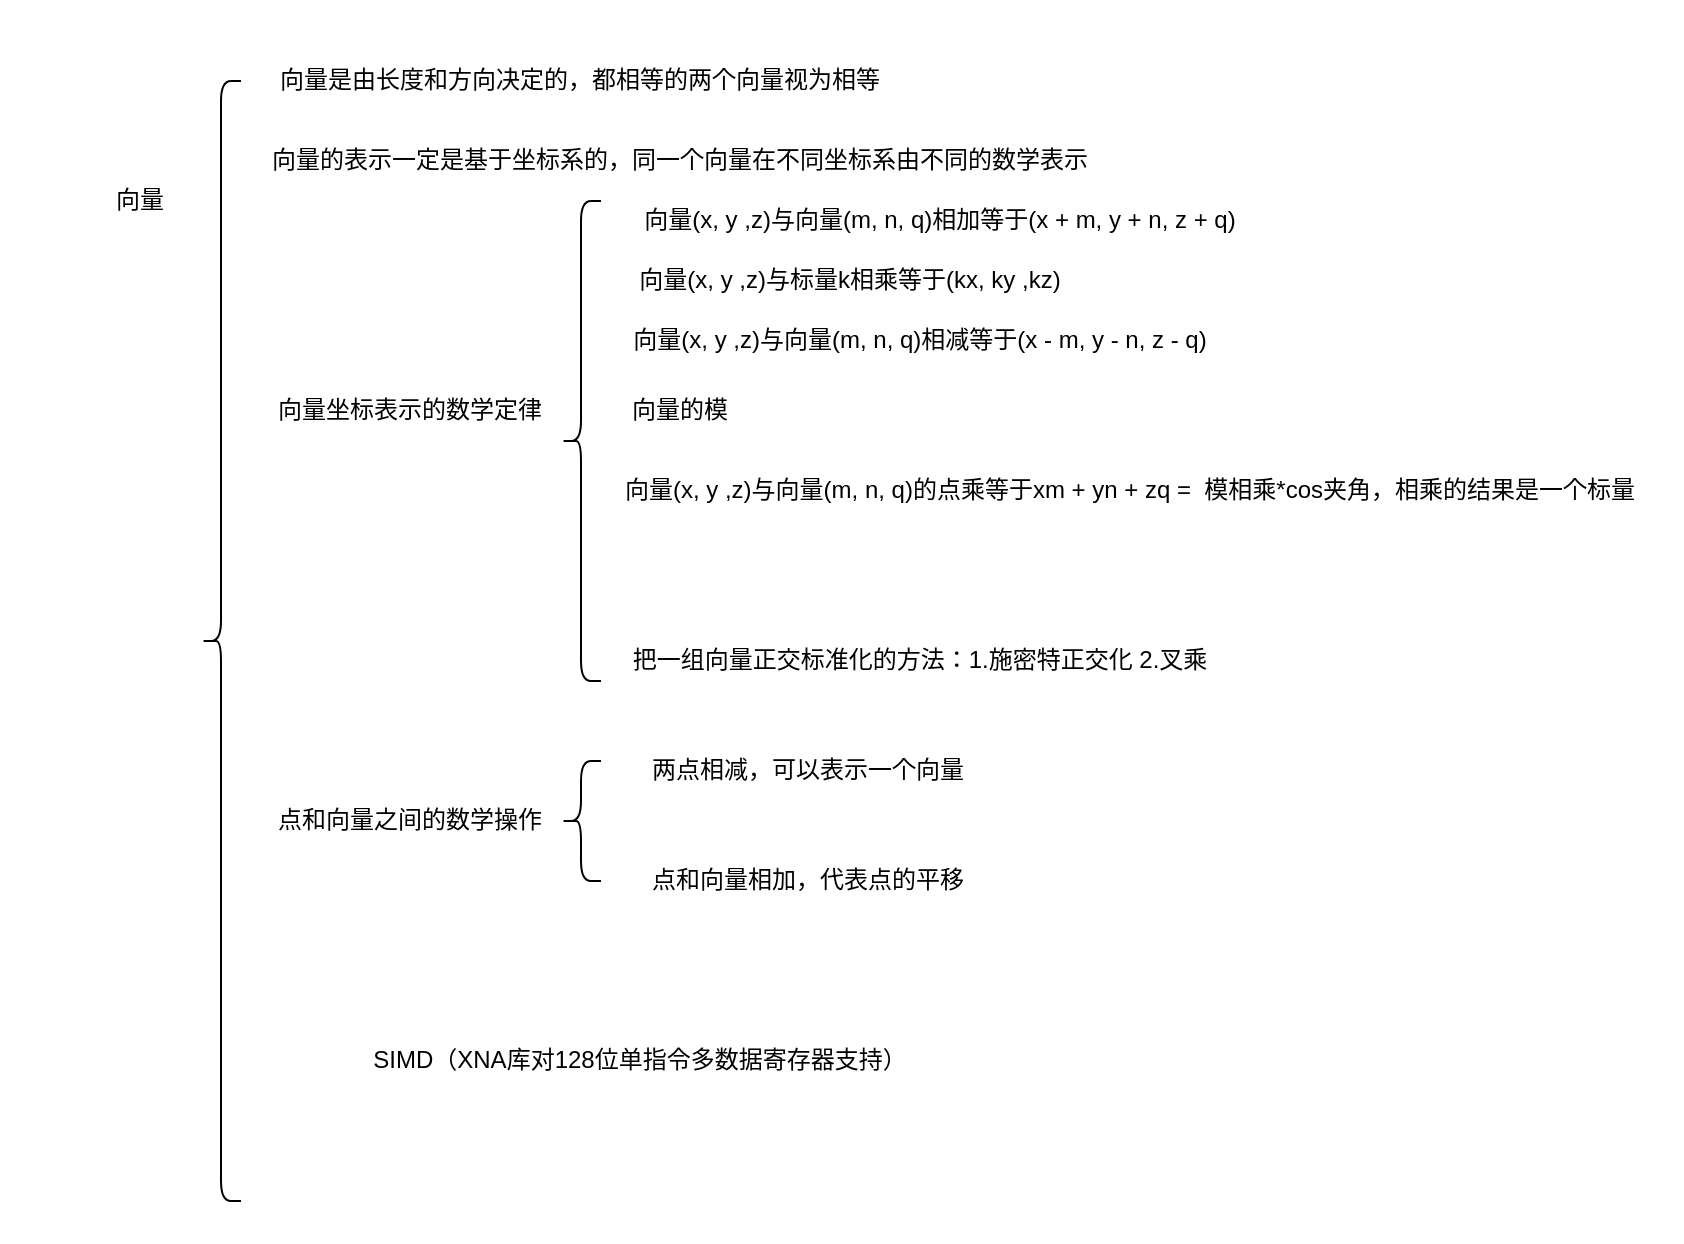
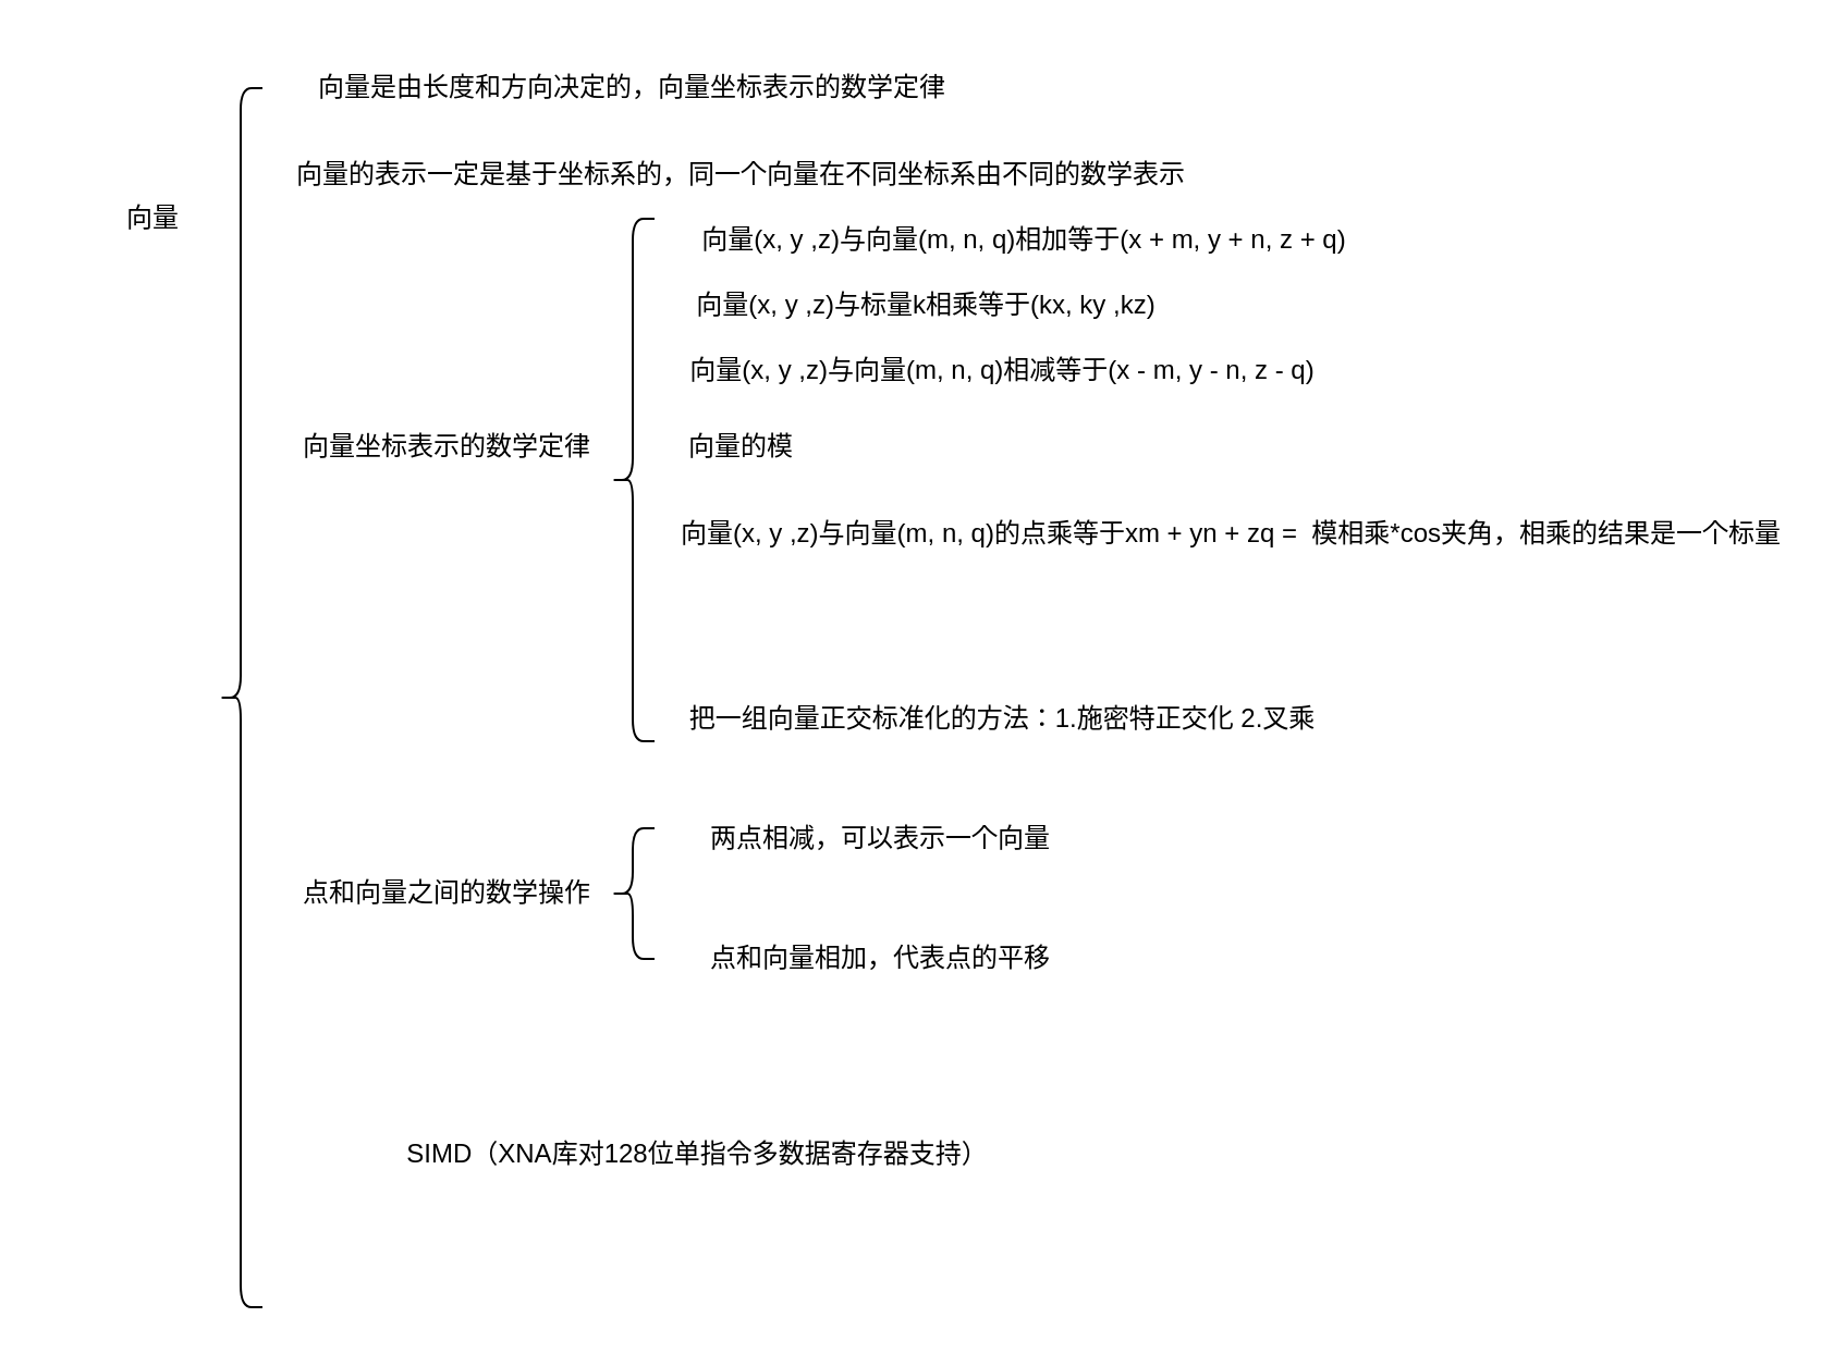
  <mxCell id="0" />
  <mxCell id="1" parent="0" />
  <mxCell id="2" value="向量" style="text;html=1;strokeColor=none;fillColor=none;align=center;verticalAlign=middle;whiteSpace=wrap;rounded=0;" parent="1" vertex="1"><mxGeometry x="20" y="80" width="100" height="40" as="geometry" /></mxCell>
  <mxCell id="3" value="" style="shape=curlyBracket;whiteSpace=wrap;html=1;rounded=1;" parent="1" vertex="1"><mxGeometry x="100" y="40" width="20" height="560" as="geometry" /></mxCell>
- <mxCell id="4" value="向量是由长度和方向决定的，都相等的两个向量视为相等" style="text;html=1;strokeColor=none;fillColor=none;align=center;verticalAlign=middle;whiteSpace=wrap;rounded=0;" parent="1" vertex="1"><mxGeometry x="110" y="20" width="360" height="40" as="geometry" /></mxCell>
+ <mxCell id="4" value="向量是由长度和方向决定的，向量坐标表示的数学定律" style="text;html=1;strokeColor=none;fillColor=none;align=center;verticalAlign=middle;whiteSpace=wrap;rounded=0;" parent="1" vertex="1"><mxGeometry x="110" y="20" width="360" height="40" as="geometry" /></mxCell>
  <mxCell id="5" value="向量的表示一定是基于坐标系的，同一个向量在不同坐标系由不同的数学表示" style="text;html=1;strokeColor=none;fillColor=none;align=center;verticalAlign=middle;whiteSpace=wrap;rounded=0;" parent="1" vertex="1"><mxGeometry x="110" y="60" width="460" height="40" as="geometry" /></mxCell>
  <mxCell id="6" value="向量坐标表示的数学定律" style="text;html=1;strokeColor=none;fillColor=none;align=center;verticalAlign=middle;whiteSpace=wrap;rounded=0;" parent="1" vertex="1"><mxGeometry x="120" y="185" width="170" height="40" as="geometry" /></mxCell>
  <mxCell id="7" value="" style="shape=curlyBracket;whiteSpace=wrap;html=1;rounded=1;" parent="1" vertex="1"><mxGeometry x="280" y="100" width="20" height="240" as="geometry" /></mxCell>
  <mxCell id="8" value="向量(x, y ,z)与向量(m, n, q)相加等于(x + m, y + n, z + q)" style="text;html=1;strokeColor=none;fillColor=none;align=center;verticalAlign=middle;whiteSpace=wrap;rounded=0;" parent="1" vertex="1"><mxGeometry x="310" y="90" width="320" height="40" as="geometry" /></mxCell>
  <mxCell id="9" value="向量(x, y ,z)与标量k相乘等于(kx, ky ,kz)" style="text;html=1;strokeColor=none;fillColor=none;align=center;verticalAlign=middle;whiteSpace=wrap;rounded=0;" parent="1" vertex="1"><mxGeometry x="300" y="120" width="250" height="40" as="geometry" /></mxCell>
  <mxCell id="10" value="向量(x, y ,z)与向量(m, n, q)相减等于(x - m, y - n, z - q)" style="text;html=1;strokeColor=none;fillColor=none;align=center;verticalAlign=middle;whiteSpace=wrap;rounded=0;" parent="1" vertex="1"><mxGeometry x="300" y="150" width="320" height="40" as="geometry" /></mxCell>
  <mxCell id="11" value="向量的模" style="text;html=1;strokeColor=none;fillColor=none;align=center;verticalAlign=middle;whiteSpace=wrap;rounded=0;" parent="1" vertex="1"><mxGeometry x="300" y="185" width="80" height="40" as="geometry" /></mxCell>
  <mxCell id="12" value="向量(x, y ,z)与向量(m, n, q)的点乘等于xm + yn + zq =&amp;nbsp; 模相乘*cos夹角，相乘的结果是一个标量" style="text;html=1;strokeColor=none;fillColor=none;align=center;verticalAlign=middle;whiteSpace=wrap;rounded=0;" parent="1" vertex="1"><mxGeometry x="310" y="225" width="510" height="40" as="geometry" /></mxCell>
  <mxCell id="13" value="把一组向量正交标准化的方法：1.施密特正交化 2.叉乘" style="text;html=1;strokeColor=none;fillColor=none;align=center;verticalAlign=middle;whiteSpace=wrap;rounded=0;" parent="1" vertex="1"><mxGeometry x="280" y="310" width="360" height="40" as="geometry" /></mxCell>
  <mxCell id="14" value="点和向量之间的数学操作" style="text;html=1;strokeColor=none;fillColor=none;align=center;verticalAlign=middle;whiteSpace=wrap;rounded=0;" vertex="1" parent="1"><mxGeometry x="120" y="390" width="170" height="40" as="geometry" /></mxCell>
  <mxCell id="15" value="" style="shape=curlyBracket;whiteSpace=wrap;html=1;rounded=1;" vertex="1" parent="1"><mxGeometry x="280" y="380" width="20" height="60" as="geometry" /></mxCell>
  <mxCell id="16" value="两点相减，可以表示一个向量" style="text;html=1;strokeColor=none;fillColor=none;align=center;verticalAlign=middle;whiteSpace=wrap;rounded=0;" vertex="1" parent="1"><mxGeometry x="299" y="365" width="210" height="40" as="geometry" /></mxCell>
  <mxCell id="17" value="点和向量相加，代表点的平移" style="text;html=1;strokeColor=none;fillColor=none;align=center;verticalAlign=middle;whiteSpace=wrap;rounded=0;" vertex="1" parent="1"><mxGeometry x="299" y="420" width="210" height="40" as="geometry" /></mxCell>
  <mxCell id="18" value="SIMD（XNA库对128位单指令多数据寄存器支持）" style="text;html=1;strokeColor=none;fillColor=none;align=center;verticalAlign=middle;whiteSpace=wrap;rounded=0;" vertex="1" parent="1"><mxGeometry x="150" y="510" width="340" height="40" as="geometry" /></mxCell>
